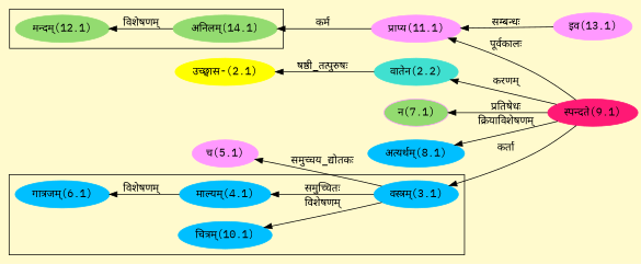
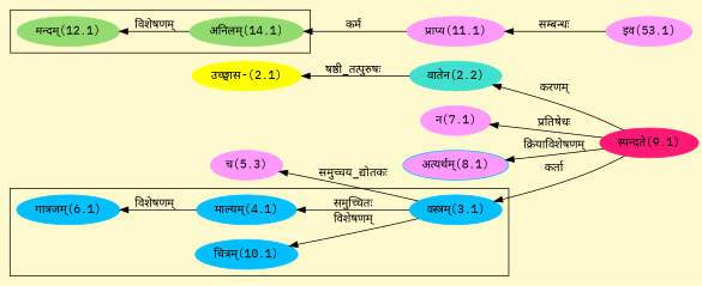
  digraph {
    bgcolor=lemonchiffon1
    compound=true
    fontname="IBM Plex Mono"
    rankdir=LR
    node [color="#00BFFF" fontname="IBM Plex Mono" style=filled]
    edge [dir=back fontname="IBM Plex Mono"]
    n1 [label="माल्यम्(4.1)"]
    n2 [label="वस्त्रम्(3.1)"]
    n3 [label="गात्रजम्(6.1)"]
    n4 [label="चित्रम्(10.1)"]
    n5 [color="#93DB70" label="मन्दम्(12.1)"]
    n6 [color="#93DB70" label="अनिलम्(14.1)"]
    n7 [color="#FF1975" label="स्पन्दते(9.1)"]
    n8 [color="#FF99FF" label="प्राप्य(11.1)"]
-   n9 [color="#FF99FF" label="इव(13.1)"]
+   n9 [color="#FF99FF" label="इव(53.1)"]
    n10 [color="#40E0D0" label="वातेन(2.2)"]
    n11 [color="#FFFF00" label="उच्छ्वास-(2.1)"]
-   n12 [color="#FF99FF" label="च(5.1)"]
-   n13 [color="#FF99FF" label="न(7.1)" fillcolor="#93DB70"]
-   n14 [label="अत्यर्थम्(8.1)"]
+   n12 [color="#FF99FF" label="च(5.3)"]
+   n13 [color="#FF99FF" label="न(7.1)"]
+   n14 [label="अत्यर्थम्(8.1)" fillcolor="#FF99FF"]
    subgraph cluster_1 {
      n1
      n2
      n3
      n4
    }
    subgraph cluster_2 {
      n5
      n6
    }
    n1 -> n2 [label="समुच्चितः"]
    n2 -> n7 [label="कर्ता"]
    n3 -> n1 [label="विशेषणम्"]
    n4 -> n2 [label="विशेषणम्"]
    n5 -> n6 [label="विशेषणम्"]
    n6 -> n8 [label="कर्म"]
-   n8 -> n7 [label="पूर्वकालः"]
    n8 -> n9 [label="सम्बन्धः"]
    n10 -> n7 [label="करणम्"]
    n11 -> n10 [label="षष्ठी_तत्पुरुषः"]
    n12 -> n2 [label="समुच्चय_द्योतकः"]
    n13 -> n7 [label="प्रतिषेधः"]
    n14 -> n7 [label="क्रियाविशेषणम्"]
  }
